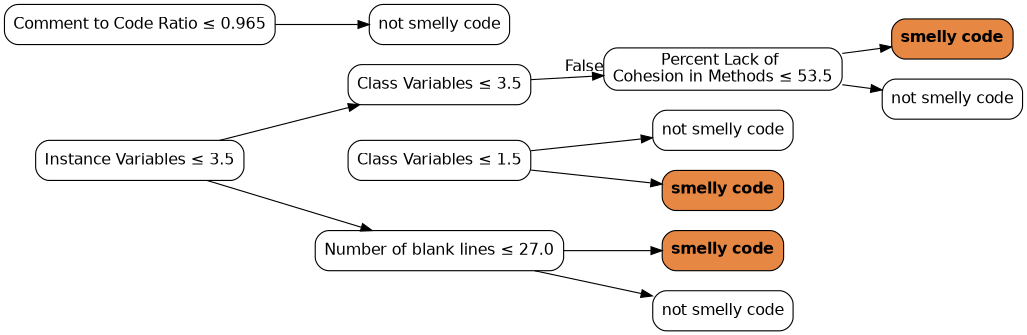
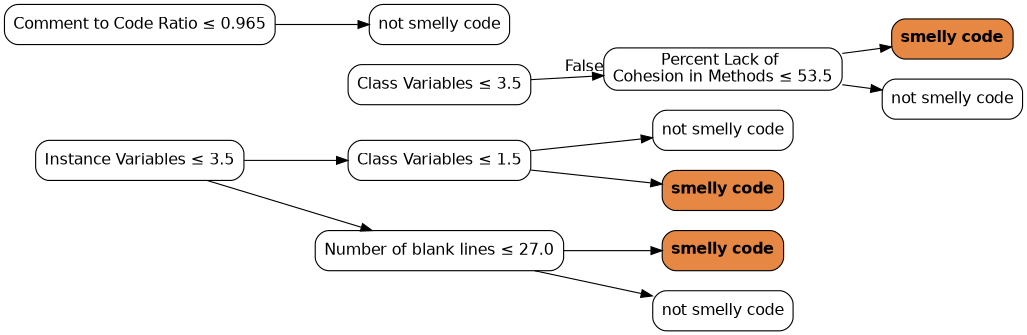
  digraph {
    fontname="DejaVu Sans"
    rankdir=LR
    node [color=black fillcolor="#FFFFFF" fontname="DejaVu Sans" shape=box style="filled, rounded"]
    edge [fontname="DejaVu Sans"]
    n1 [label=<Class Variables &le; 3.5>]
    n2 [label=<Percent Lack of <br/>Cohesion in Methods &le; 53.5>]
    n3 [label=<Comment to Code Ratio &le; 0.965>]
    n4 [label=<not smelly code>]
    n5 [fillcolor="#e68743" label=<<b>smelly code</b>>]
    n6 [label=<not smelly code>]
    n7 [label=<Instance Variables &le; 3.5>]
    n8 [label=<Class Variables &le; 1.5>]
    n9 [label=<Number of blank lines &le; 27.0>]
    n10 [label=<not smelly code>]
    n11 [fillcolor="#e68743" label=<<b>smelly code</b>>]
    n12 [fillcolor="#e68743" label=<<b>smelly code</b>>]
    n13 [label=<not smelly code>]
    n1 -> n2 [headlabel=False labelangle=-45 labeldistance=2.5]
    n2 -> n5
    n2 -> n6
    n3 -> n4
-   n7 -> n1
+   n7 -> n8
    n7 -> n9
    n8 -> n10
    n8 -> n11
    n9 -> n12
    n9 -> n13
  }
